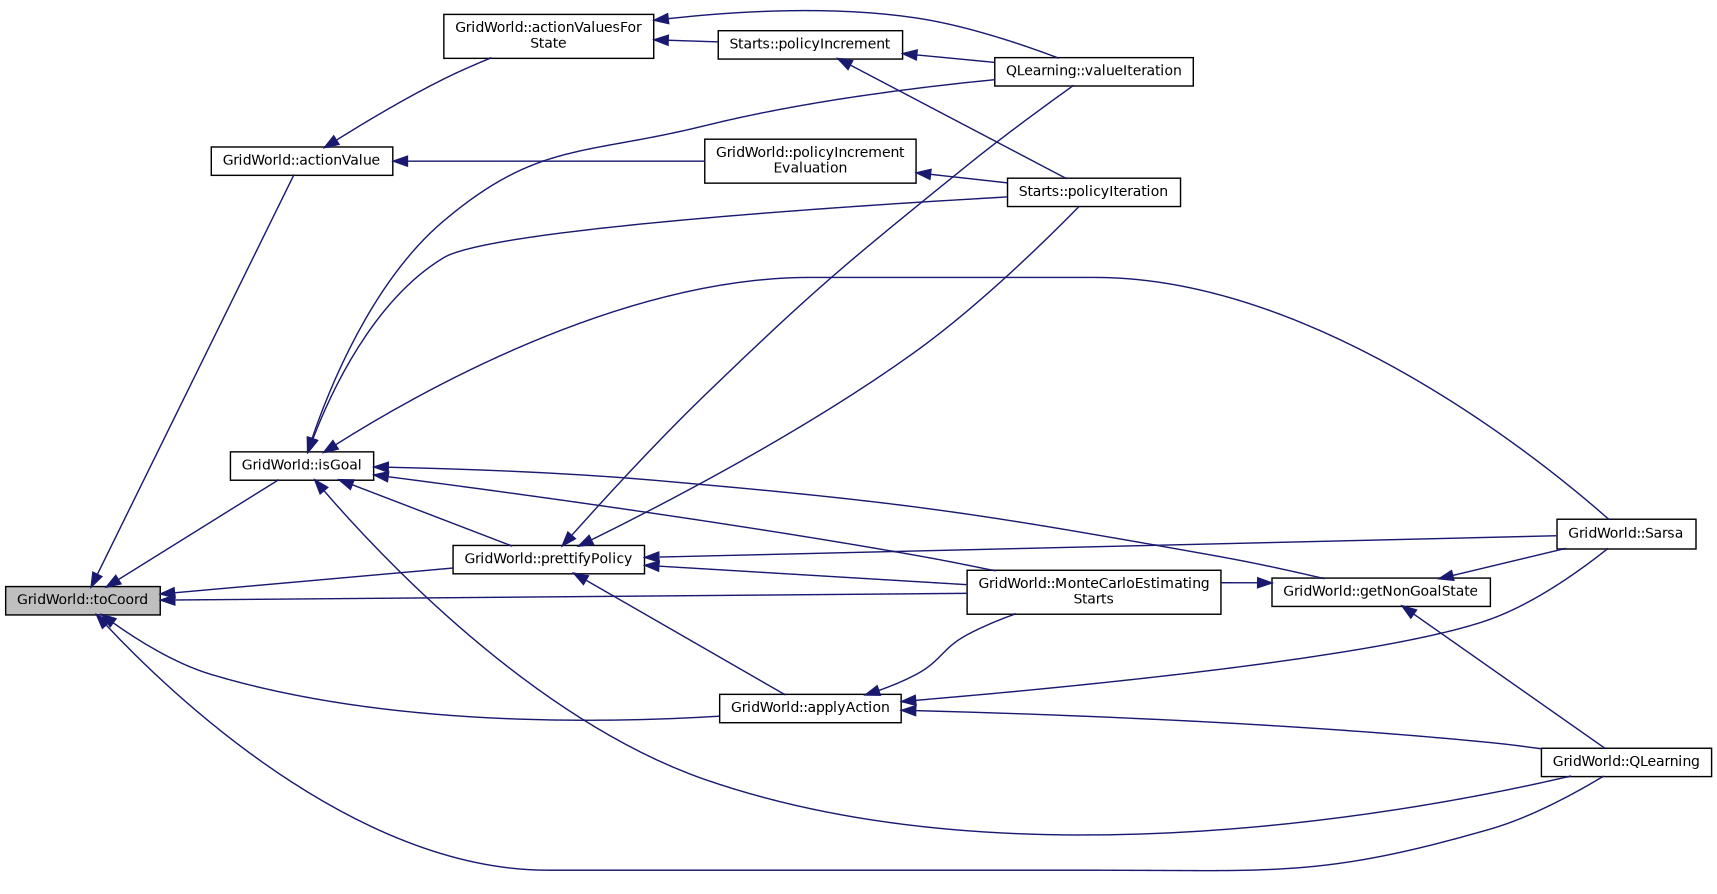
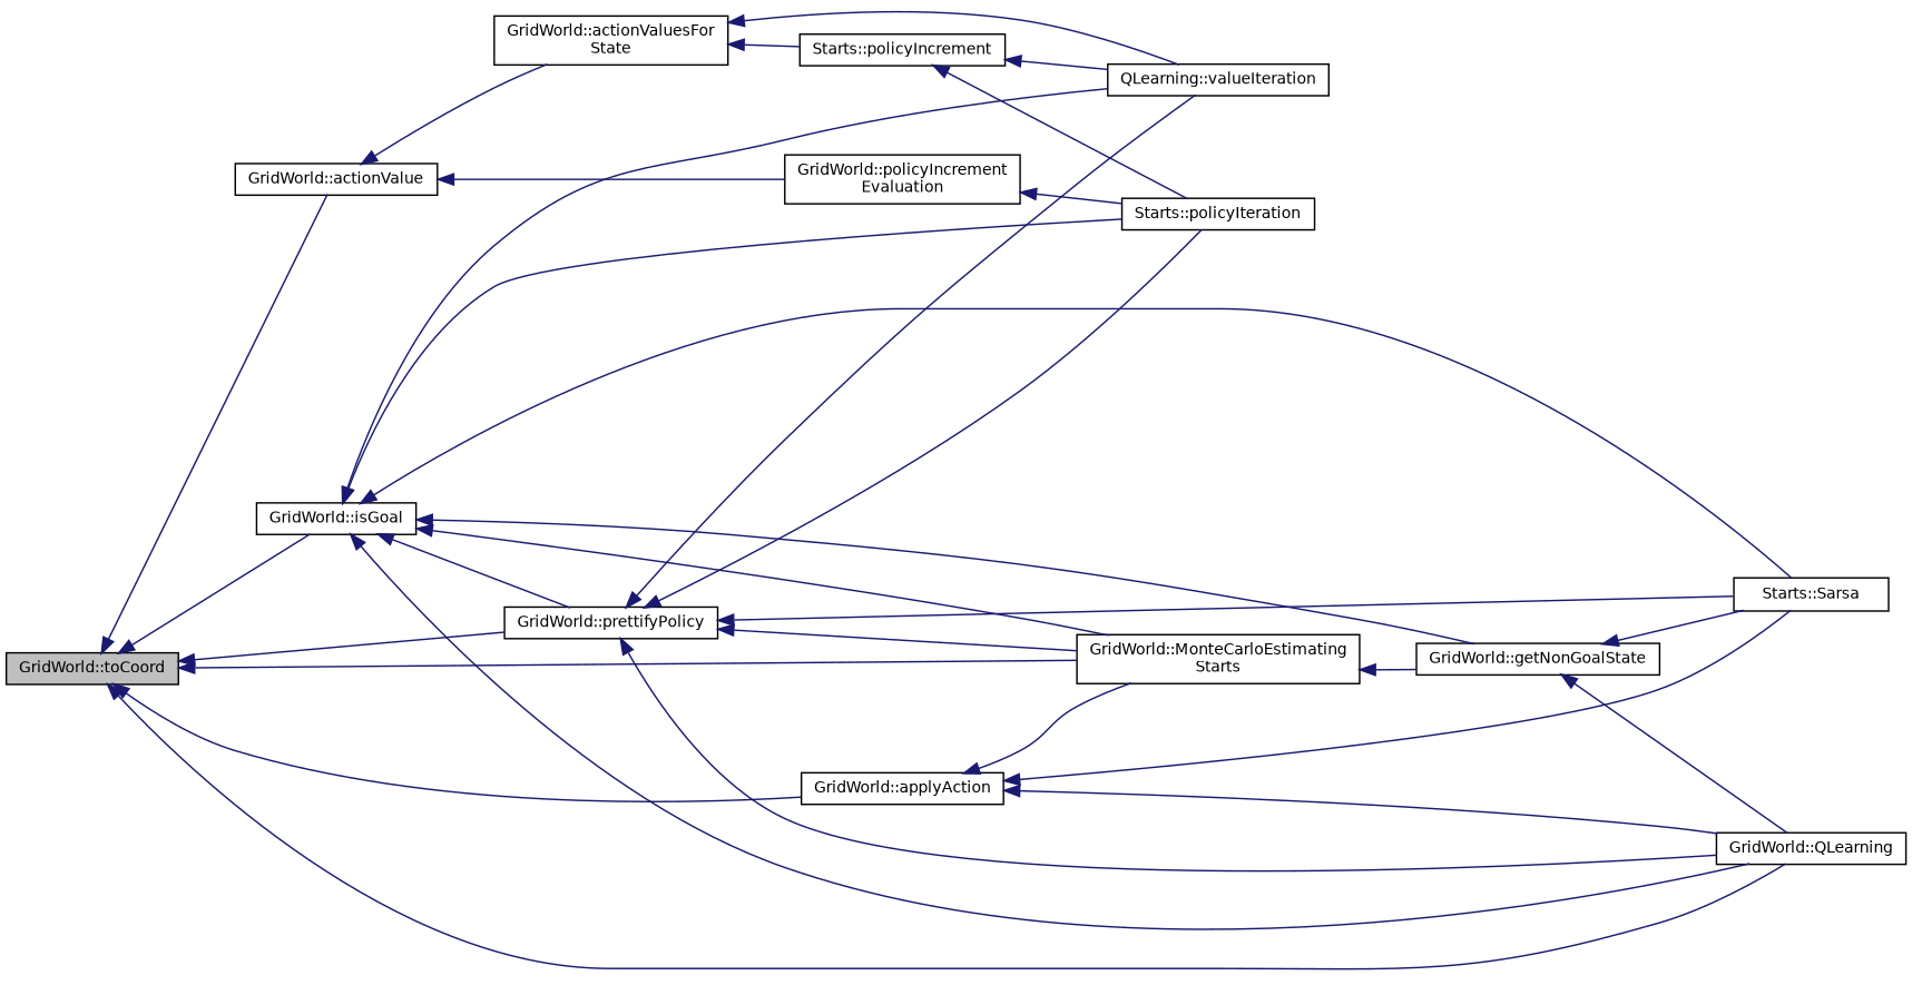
  digraph {
    rankdir=LR
    node [color=black fontname=Helvetica fontsize=10 shape=record]
    edge [color=midnightblue dir=back fontname=Helvetica fontsize=10 labelfontname=Helvetica labelfontsize=10 style=solid]
    n1 [fillcolor=grey75 fontcolor=black height=0.2 label="GridWorld::toCoord" style=filled width=0.4]
    n2 [height=0.2 label="GridWorld::actionValue" width=0.4]
    n3 [height=0.2 label="GridWorld::isGoal" width=0.4]
    n4 [height=0.2 label="GridWorld::MonteCarloEstimating\lStarts" width=0.4]
    n5 [height=0.2 label="GridWorld::QLearning" width=0.4]
    n6 [height=0.2 label="GridWorld::applyAction" width=0.4]
    n7 [height=0.2 label="GridWorld::prettifyPolicy" width=0.4]
    n8 [height=0.2 label="GridWorld::actionValuesFor\lState" width=0.4]
    n9 [height=0.2 label="GridWorld::policyIncrement\lEvaluation" width=0.4]
-   n10 [height=0.2 label="GridWorld::Sarsa" width=0.4]
+   n10 [height=0.2 label="Starts::Sarsa" width=0.4]
    n11 [height=0.2 label="QLearning::valueIteration" width=0.4]
    n12 [height=0.2 label="Starts::policyIteration" width=0.4]
    n13 [height=0.2 label="GridWorld::getNonGoalState" width=0.4]
    n14 [height=0.2 label="Starts::policyIncrement" width=0.4]
    n1 -> n2
    n1 -> n3
    n1 -> n4
    n1 -> n5
    n1 -> n6
    n1 -> n7
    n2 -> n8
    n2 -> n9
    n3 -> n4
    n3 -> n5
    n3 -> n7
    n3 -> n10
    n3 -> n11
    n3 -> n12
    n3 -> n13
    n6 -> n4
    n6 -> n5
    n6 -> n10
    n7 -> n4
-   n7 -> n6
+   n7 -> n5
    n7 -> n10
    n7 -> n11
    n7 -> n12
    n8 -> n11
    n8 -> n14
    n9 -> n12
-   n13 -> n4
+   n4 -> n13
    n13 -> n5
    n13 -> n10
    n14 -> n11
    n14 -> n12
  }
